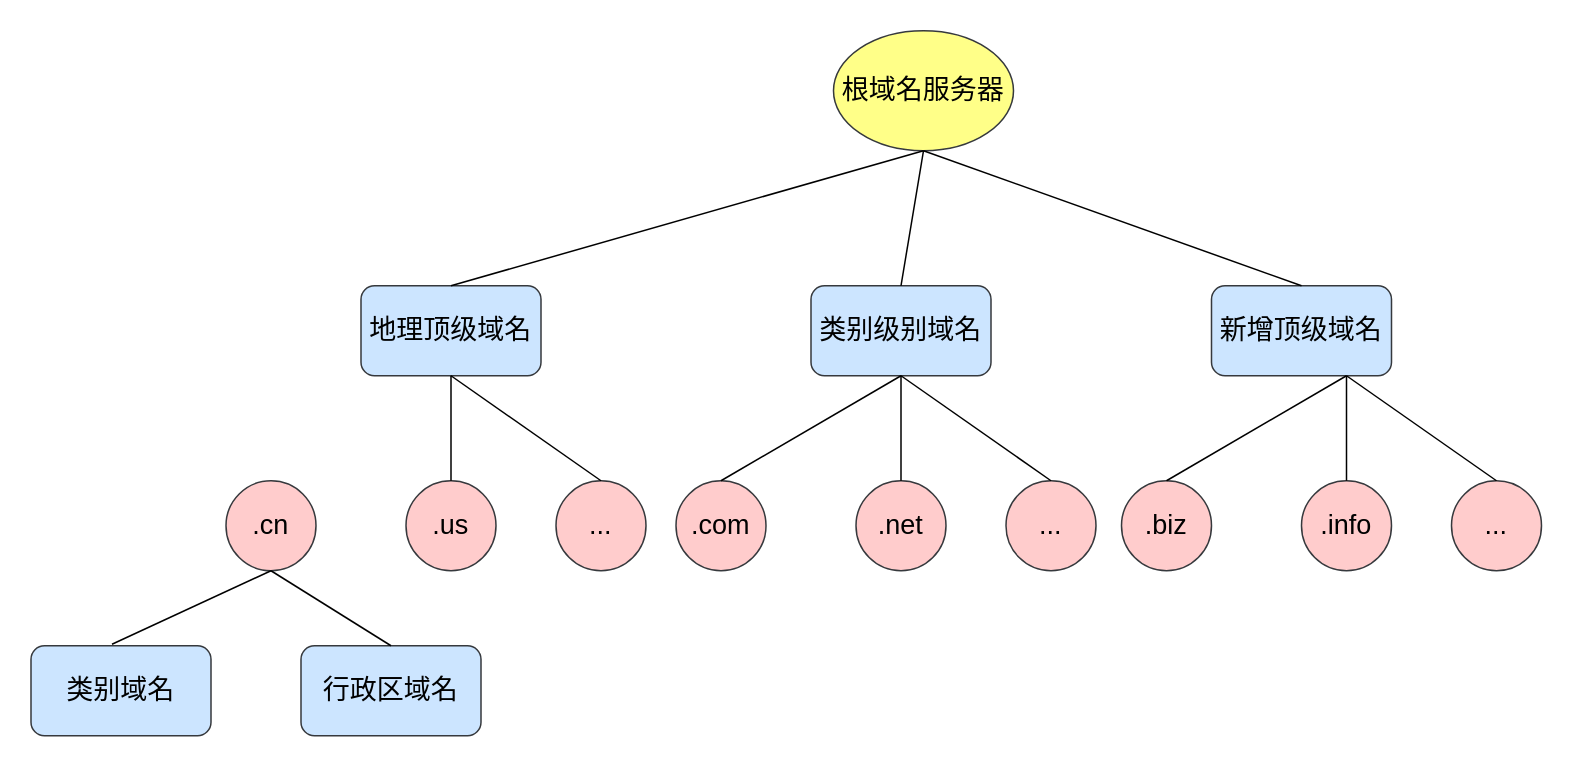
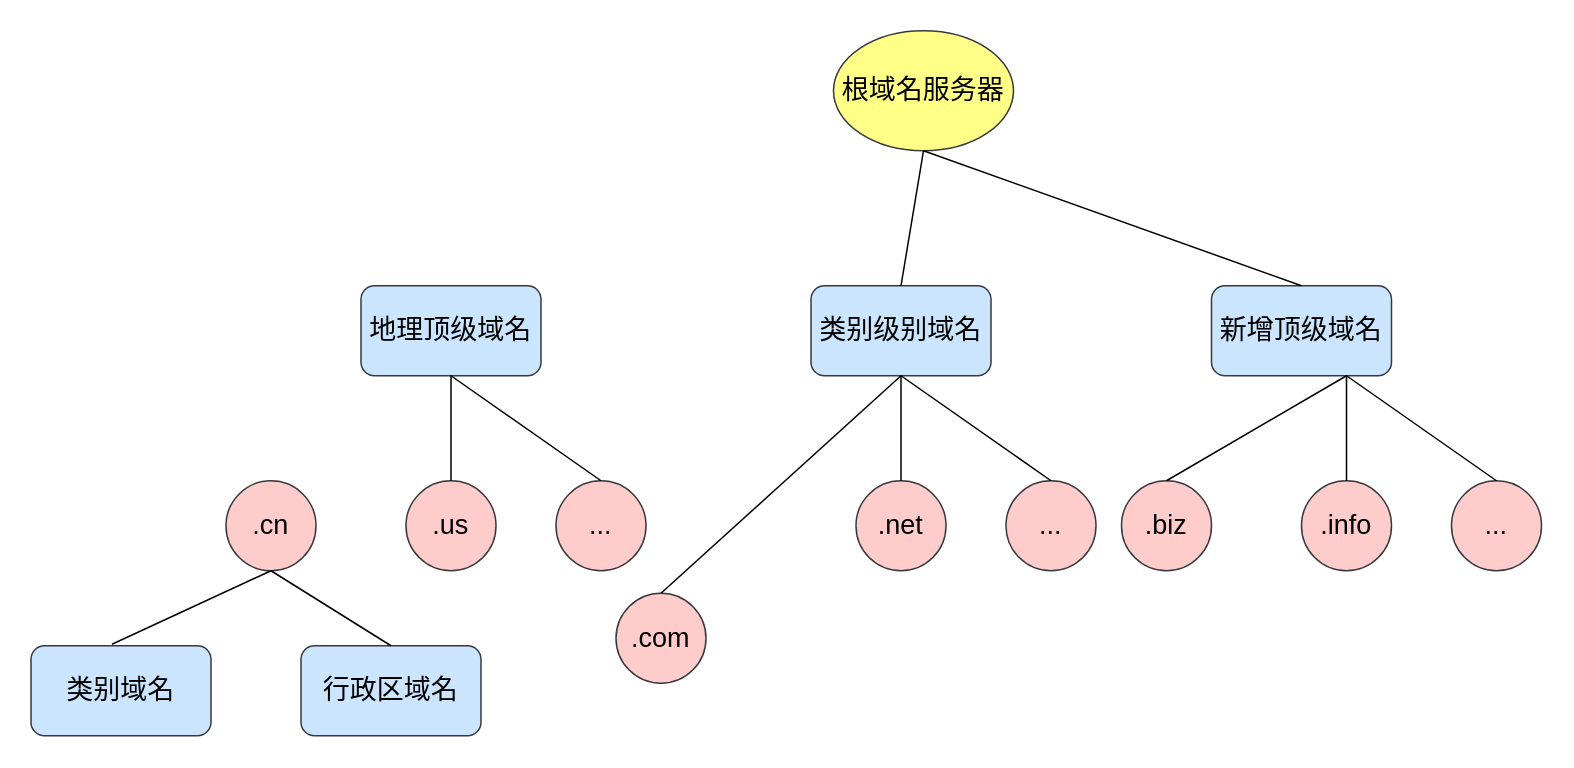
  <mxCell id="0" />
  <mxCell id="1" parent="0" />
  <mxCell id="2" value="根域名服务器" style="ellipse;whiteSpace=wrap;html=1;fontSize=18;fillColor=#ffff88;strokeColor=#36393d;" vertex="1" parent="1"><mxGeometry x="555" y="20" width="120" height="80" as="geometry" /></mxCell>
  <mxCell id="3" value="地理顶级域名" style="rounded=1;whiteSpace=wrap;html=1;fontSize=18;fillColor=#cce5ff;strokeColor=#36393d;" vertex="1" parent="1"><mxGeometry x="240" y="190" width="120" height="60" as="geometry" /></mxCell>
  <mxCell id="4" value="类别级别域名" style="rounded=1;whiteSpace=wrap;html=1;fontSize=18;fillColor=#cce5ff;strokeColor=#36393d;" vertex="1" parent="1"><mxGeometry x="540" y="190" width="120" height="60" as="geometry" /></mxCell>
  <mxCell id="5" value="新增顶级域名" style="rounded=1;whiteSpace=wrap;html=1;fontSize=18;fillColor=#cce5ff;strokeColor=#36393d;" vertex="1" parent="1"><mxGeometry x="807" y="190" width="120" height="60" as="geometry" /></mxCell>
- <mxCell id="6" value="" style="endArrow=none;html=1;exitX=0.5;exitY=0;exitDx=0;exitDy=0;entryX=0.5;entryY=1;entryDx=0;entryDy=0;fontSize=18;" edge="1" parent="1" source="3" target="2"><mxGeometry width="50" height="50" relative="1" as="geometry"><mxPoint x="350" y="170" as="sourcePoint" /><mxPoint x="490" y="123" as="targetPoint" /></mxGeometry></mxCell>
  <mxCell id="7" value="" style="endArrow=none;html=1;entryX=0.5;entryY=1;entryDx=0;entryDy=0;exitX=0.5;exitY=0;exitDx=0;exitDy=0;exitPerimeter=0;fontSize=18;" edge="1" parent="1" source="4" target="2"><mxGeometry width="50" height="50" relative="1" as="geometry"><mxPoint x="480" y="180" as="sourcePoint" /><mxPoint x="530" y="130" as="targetPoint" /></mxGeometry></mxCell>
  <mxCell id="8" value="" style="endArrow=none;html=1;entryX=0.5;entryY=1;entryDx=0;entryDy=0;exitX=0.5;exitY=0;exitDx=0;exitDy=0;fontSize=18;" edge="1" parent="1" source="5" target="2"><mxGeometry width="50" height="50" relative="1" as="geometry"><mxPoint x="660" y="150" as="sourcePoint" /><mxPoint x="710" y="100" as="targetPoint" /></mxGeometry></mxCell>
  <mxCell id="9" value=".cn" style="ellipse;whiteSpace=wrap;html=1;aspect=fixed;fontSize=18;fillColor=#ffcccc;strokeColor=#36393d;" vertex="1" parent="1"><mxGeometry x="150" y="320" width="60" height="60" as="geometry" /></mxCell>
  <mxCell id="10" value=".us" style="ellipse;whiteSpace=wrap;html=1;aspect=fixed;fontSize=18;fillColor=#ffcccc;strokeColor=#36393d;" vertex="1" parent="1"><mxGeometry x="270" y="320" width="60" height="60" as="geometry" /></mxCell>
  <mxCell id="11" value="..." style="ellipse;whiteSpace=wrap;html=1;aspect=fixed;fontSize=18;fillColor=#ffcccc;strokeColor=#36393d;" vertex="1" parent="1"><mxGeometry x="370" y="320" width="60" height="60" as="geometry" /></mxCell>
  <mxCell id="12" value="" style="endArrow=none;html=1;exitX=0.5;exitY=0;exitDx=0;exitDy=0;fontSize=18;" edge="1" parent="1" source="10"><mxGeometry width="50" height="50" relative="1" as="geometry"><mxPoint x="300" y="310" as="sourcePoint" /><mxPoint x="300" y="250" as="targetPoint" /></mxGeometry></mxCell>
  <mxCell id="13" value="" style="endArrow=none;html=1;entryX=0.5;entryY=1;entryDx=0;entryDy=0;exitX=0.5;exitY=0;exitDx=0;exitDy=0;fontSize=18;" edge="1" parent="1" source="11" target="3"><mxGeometry width="50" height="50" relative="1" as="geometry"><mxPoint x="370" y="310" as="sourcePoint" /><mxPoint x="460" y="250" as="targetPoint" /></mxGeometry></mxCell>
- <mxCell id="14" value=".com" style="ellipse;whiteSpace=wrap;html=1;aspect=fixed;fontSize=18;fillColor=#ffcccc;strokeColor=#36393d;" vertex="1" parent="1"><mxGeometry x="450" y="320" width="60" height="60" as="geometry" /></mxCell>
+ <mxCell id="14" value=".com" style="ellipse;whiteSpace=wrap;html=1;aspect=fixed;fontSize=18;fillColor=#ffcccc;strokeColor=#36393d;" vertex="1" parent="1"><mxGeometry x="410" y="395" width="60" height="60" as="geometry" /></mxCell>
  <mxCell id="15" value=".net" style="ellipse;whiteSpace=wrap;html=1;aspect=fixed;fontSize=18;fillColor=#ffcccc;strokeColor=#36393d;" vertex="1" parent="1"><mxGeometry x="570" y="320" width="60" height="60" as="geometry" /></mxCell>
  <mxCell id="16" value="..." style="ellipse;whiteSpace=wrap;html=1;aspect=fixed;fontSize=18;fillColor=#ffcccc;strokeColor=#36393d;" vertex="1" parent="1"><mxGeometry x="670" y="320" width="60" height="60" as="geometry" /></mxCell>
  <mxCell id="17" value="" style="endArrow=none;html=1;exitX=0.5;exitY=0;exitDx=0;exitDy=0;entryX=0.5;entryY=1;entryDx=0;entryDy=0;fontSize=18;" edge="1" parent="1" source="14"><mxGeometry width="50" height="50" relative="1" as="geometry"><mxPoint x="540" y="320" as="sourcePoint" /><mxPoint x="600" y="250" as="targetPoint" /></mxGeometry></mxCell>
  <mxCell id="18" value="" style="endArrow=none;html=1;exitX=0.5;exitY=0;exitDx=0;exitDy=0;fontSize=18;" edge="1" parent="1" source="15"><mxGeometry width="50" height="50" relative="1" as="geometry"><mxPoint x="600" y="310" as="sourcePoint" /><mxPoint x="600" y="250" as="targetPoint" /></mxGeometry></mxCell>
  <mxCell id="19" value="" style="endArrow=none;html=1;entryX=0.5;entryY=1;entryDx=0;entryDy=0;exitX=0.5;exitY=0;exitDx=0;exitDy=0;fontSize=18;" edge="1" parent="1" source="16"><mxGeometry width="50" height="50" relative="1" as="geometry"><mxPoint x="670" y="310" as="sourcePoint" /><mxPoint x="600" y="250" as="targetPoint" /></mxGeometry></mxCell>
  <mxCell id="20" value=".biz" style="ellipse;whiteSpace=wrap;html=1;aspect=fixed;fontSize=18;fillColor=#ffcccc;strokeColor=#36393d;" vertex="1" parent="1"><mxGeometry x="747" y="320" width="60" height="60" as="geometry" /></mxCell>
  <mxCell id="21" value=".info" style="ellipse;whiteSpace=wrap;html=1;aspect=fixed;fontSize=18;fillColor=#ffcccc;strokeColor=#36393d;" vertex="1" parent="1"><mxGeometry x="867" y="320" width="60" height="60" as="geometry" /></mxCell>
  <mxCell id="22" value="..." style="ellipse;whiteSpace=wrap;html=1;aspect=fixed;fontSize=18;fillColor=#ffcccc;strokeColor=#36393d;" vertex="1" parent="1"><mxGeometry x="967" y="320" width="60" height="60" as="geometry" /></mxCell>
  <mxCell id="23" value="" style="endArrow=none;html=1;exitX=0.5;exitY=0;exitDx=0;exitDy=0;entryX=0.5;entryY=1;entryDx=0;entryDy=0;fontSize=18;" edge="1" parent="1" source="20"><mxGeometry width="50" height="50" relative="1" as="geometry"><mxPoint x="837" y="320" as="sourcePoint" /><mxPoint x="897" y="250" as="targetPoint" /></mxGeometry></mxCell>
  <mxCell id="24" value="" style="endArrow=none;html=1;exitX=0.5;exitY=0;exitDx=0;exitDy=0;fontSize=18;" edge="1" parent="1" source="21"><mxGeometry width="50" height="50" relative="1" as="geometry"><mxPoint x="897" y="310" as="sourcePoint" /><mxPoint x="897" y="250" as="targetPoint" /></mxGeometry></mxCell>
  <mxCell id="25" value="" style="endArrow=none;html=1;entryX=0.5;entryY=1;entryDx=0;entryDy=0;exitX=0.5;exitY=0;exitDx=0;exitDy=0;fontSize=18;" edge="1" parent="1" source="22"><mxGeometry width="50" height="50" relative="1" as="geometry"><mxPoint x="967" y="310" as="sourcePoint" /><mxPoint x="897" y="250" as="targetPoint" /></mxGeometry></mxCell>
  <mxCell id="26" value="类别域名" style="rounded=1;whiteSpace=wrap;html=1;fontSize=18;fillColor=#cce5ff;strokeColor=#36393d;" vertex="1" parent="1"><mxGeometry x="20" y="430" width="120" height="60" as="geometry" /></mxCell>
  <mxCell id="27" value="行政区域名" style="rounded=1;whiteSpace=wrap;html=1;fontSize=18;fillColor=#cce5ff;strokeColor=#36393d;" vertex="1" parent="1"><mxGeometry x="200" y="430" width="120" height="60" as="geometry" /></mxCell>
  <mxCell id="28" value="" style="endArrow=none;html=1;fontSize=18;exitX=0.45;exitY=-0.017;exitDx=0;exitDy=0;exitPerimeter=0;" edge="1" parent="1" source="26"><mxGeometry width="50" height="50" relative="1" as="geometry"><mxPoint x="130" y="430" as="sourcePoint" /><mxPoint x="180" y="380" as="targetPoint" /></mxGeometry></mxCell>
  <mxCell id="29" value="" style="endArrow=none;html=1;fontSize=18;entryX=0.5;entryY=1;entryDx=0;entryDy=0;exitX=0.5;exitY=0;exitDx=0;exitDy=0;" edge="1" parent="1" source="27" target="9"><mxGeometry width="50" height="50" relative="1" as="geometry"><mxPoint x="230" y="420" as="sourcePoint" /><mxPoint x="280" y="370" as="targetPoint" /></mxGeometry></mxCell>
